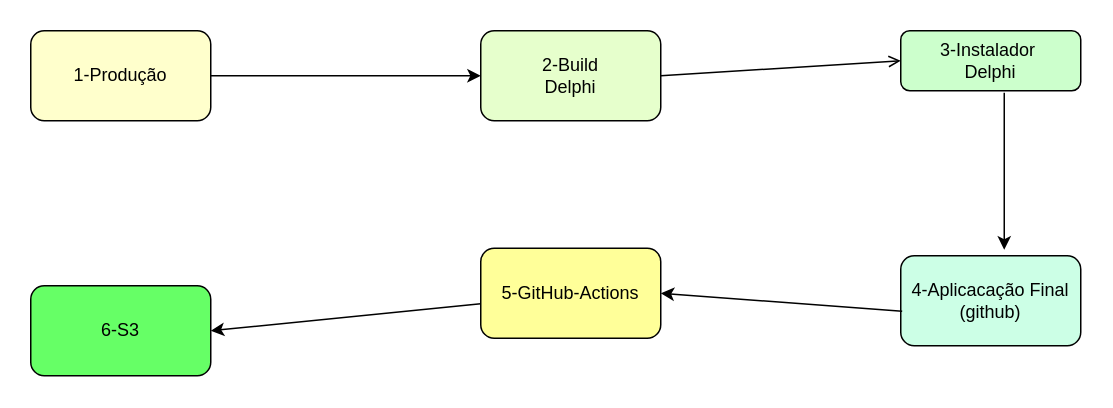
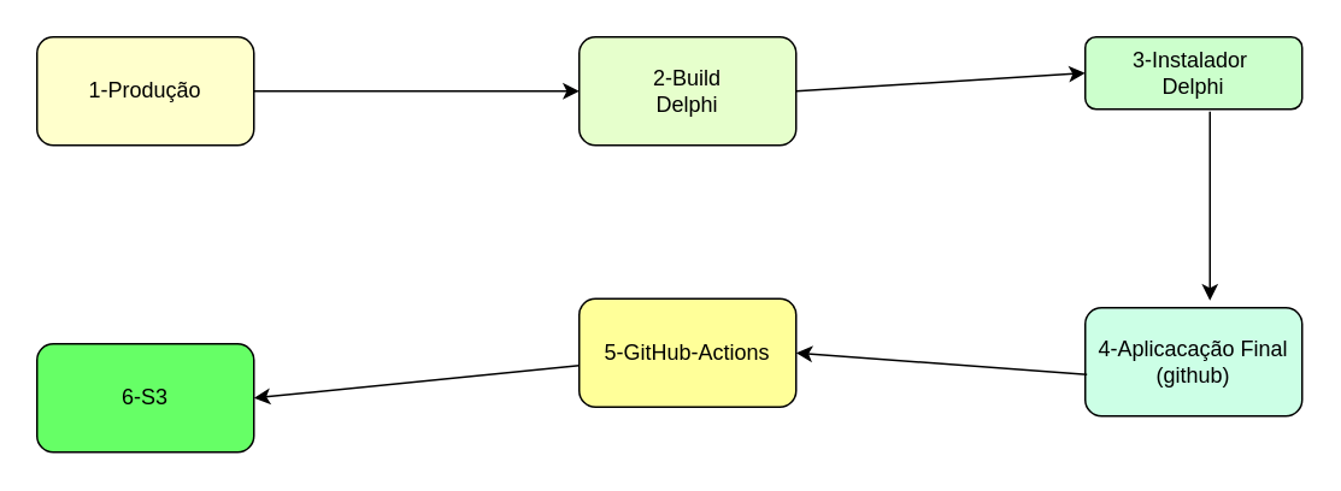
  <mxCell id="0" />
  <mxCell id="1" parent="0" />
  <mxCell id="2" value="6-S3" style="rounded=1;whiteSpace=wrap;html=1;fillColor=#66FF66;" vertex="1" parent="1"><mxGeometry x="20" y="190" width="120" height="60" as="geometry" /></mxCell>
  <mxCell id="3" value="3-Instalador&amp;nbsp;&lt;br&gt;Delphi" style="rounded=1;whiteSpace=wrap;html=1;fillColor=#CCFFCC;" vertex="1" parent="1"><mxGeometry x="600" y="20" width="120" height="40" as="geometry" /></mxCell>
  <mxCell id="4" value="2-Build&lt;br&gt;Delphi" style="rounded=1;whiteSpace=wrap;html=1;fillColor=#E6FFCC;" vertex="1" parent="1"><mxGeometry x="320" y="20" width="120" height="60" as="geometry" /></mxCell>
  <mxCell id="5" value="1-Produção" style="rounded=1;whiteSpace=wrap;html=1;fillColor=#FFFFCC;" vertex="1" parent="1"><mxGeometry x="20" y="20" width="120" height="60" as="geometry" /></mxCell>
  <mxCell id="6" value="4-Aplicacação Final&lt;br&gt;(github)" style="rounded=1;whiteSpace=wrap;html=1;fillColor=#CCFFE6;" vertex="1" parent="1"><mxGeometry x="600" y="170" width="120" height="60" as="geometry" /></mxCell>
  <mxCell id="7" value="" style="endArrow=classic;html=1;rounded=0;entryX=0;entryY=0.5;entryDx=0;entryDy=0;exitX=1;exitY=0.5;exitDx=0;exitDy=0;" edge="1" parent="1" source="5" target="4"><mxGeometry width="50" height="50" relative="1" as="geometry"><mxPoint x="280" y="210" as="sourcePoint" /><mxPoint x="330" y="160" as="targetPoint" /></mxGeometry></mxCell>
- <mxCell id="8" value="" style="endArrow=open;html=1;rounded=0;entryX=0;entryY=0.5;entryDx=0;entryDy=0;exitX=1;exitY=0.5;exitDx=0;exitDy=0;" edge="1" parent="1" source="4" target="3"><mxGeometry width="50" height="50" relative="1" as="geometry"><mxPoint x="220" y="260" as="sourcePoint" /><mxPoint x="270" y="210" as="targetPoint" /></mxGeometry></mxCell>
+ <mxCell id="8" value="" style="endArrow=classic;html=1;rounded=0;entryX=0;entryY=0.5;entryDx=0;entryDy=0;exitX=1;exitY=0.5;exitDx=0;exitDy=0;" edge="1" parent="1" source="4" target="3"><mxGeometry width="50" height="50" relative="1" as="geometry"><mxPoint x="220" y="260" as="sourcePoint" /><mxPoint x="270" y="210" as="targetPoint" /></mxGeometry></mxCell>
  <mxCell id="9" value="" style="endArrow=classic;html=1;rounded=0;entryX=0.575;entryY=-0.067;entryDx=0;entryDy=0;entryPerimeter=0;exitX=0.575;exitY=1.033;exitDx=0;exitDy=0;exitPerimeter=0;" edge="1" parent="1" source="3" target="6"><mxGeometry width="50" height="50" relative="1" as="geometry"><mxPoint x="663" y="90" as="sourcePoint" /><mxPoint x="270" y="210" as="targetPoint" /></mxGeometry></mxCell>
  <mxCell id="10" value="5-GitHub-Actions" style="rounded=1;whiteSpace=wrap;html=1;fillColor=#FFFF99;" vertex="1" parent="1"><mxGeometry x="320" y="165" width="120" height="60" as="geometry" /></mxCell>
  <mxCell id="11" value="" style="endArrow=classic;html=1;rounded=0;entryX=1;entryY=0.5;entryDx=0;entryDy=0;exitX=0.008;exitY=0.617;exitDx=0;exitDy=0;exitPerimeter=0;" edge="1" parent="1" source="6" target="10"><mxGeometry width="50" height="50" relative="1" as="geometry"><mxPoint x="410" y="360" as="sourcePoint" /><mxPoint x="460" y="310" as="targetPoint" /></mxGeometry></mxCell>
  <mxCell id="12" value="" style="endArrow=classic;html=1;rounded=0;entryX=1;entryY=0.5;entryDx=0;entryDy=0;exitX=0;exitY=0.617;exitDx=0;exitDy=0;exitPerimeter=0;" edge="1" parent="1" source="10" target="2"><mxGeometry width="50" height="50" relative="1" as="geometry"><mxPoint x="190" y="380" as="sourcePoint" /><mxPoint x="240" y="330" as="targetPoint" /></mxGeometry></mxCell>
